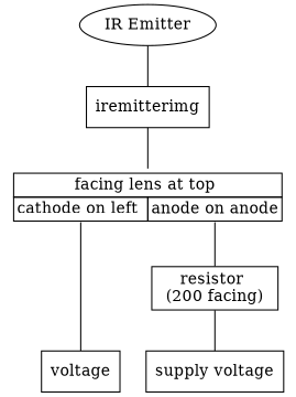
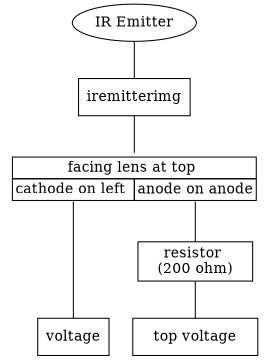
  graph {
    node [shape=box]
    n1 [label=voltage]
-   n2 [label="supply voltage"]
+   n2 [label="top voltage"]
    n3 [label="IR Emitter" shape=""]
    iremitterimg
    n5 [label=< 	  <table border='0' cellborder='1' cellspacing='0'><tr><td colspan="2">facing lens at top </td></tr> 	  <tr><td port='cat'>cathode on left </td> <td port='anode'>anode on anode</td></tr></table>> shape=plaintext]
-   n6 [label=<resistor <br/> (200 facing) >]
+   n6 [label=<resistor <br/> (200 ohm) >]
    subgraph sub_1 {
      rank=same
      n1
      n2
    }
    n3 -- iremitterimg
    iremitterimg -- n5
    n5 -- n1 [tailport=cat]
    n5 -- n6 [tailport=anode]
    n6 -- n2
  }
